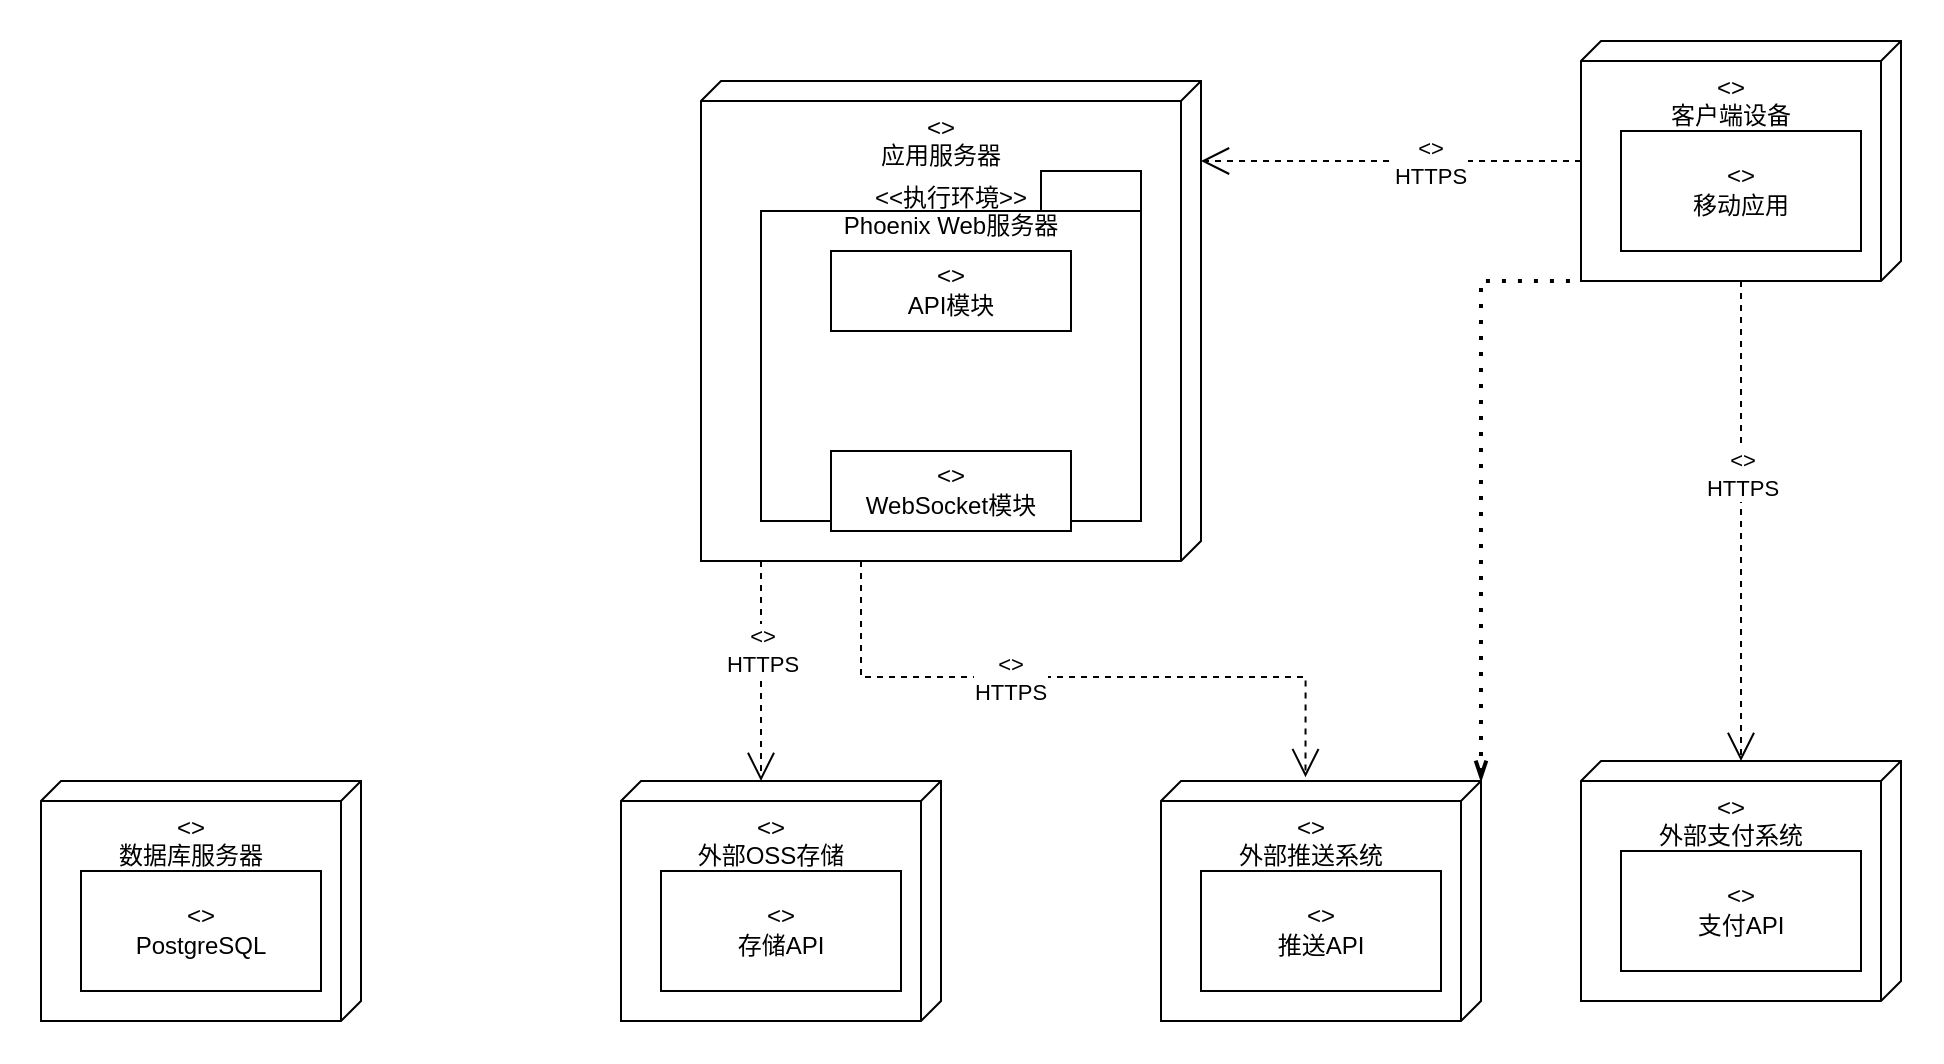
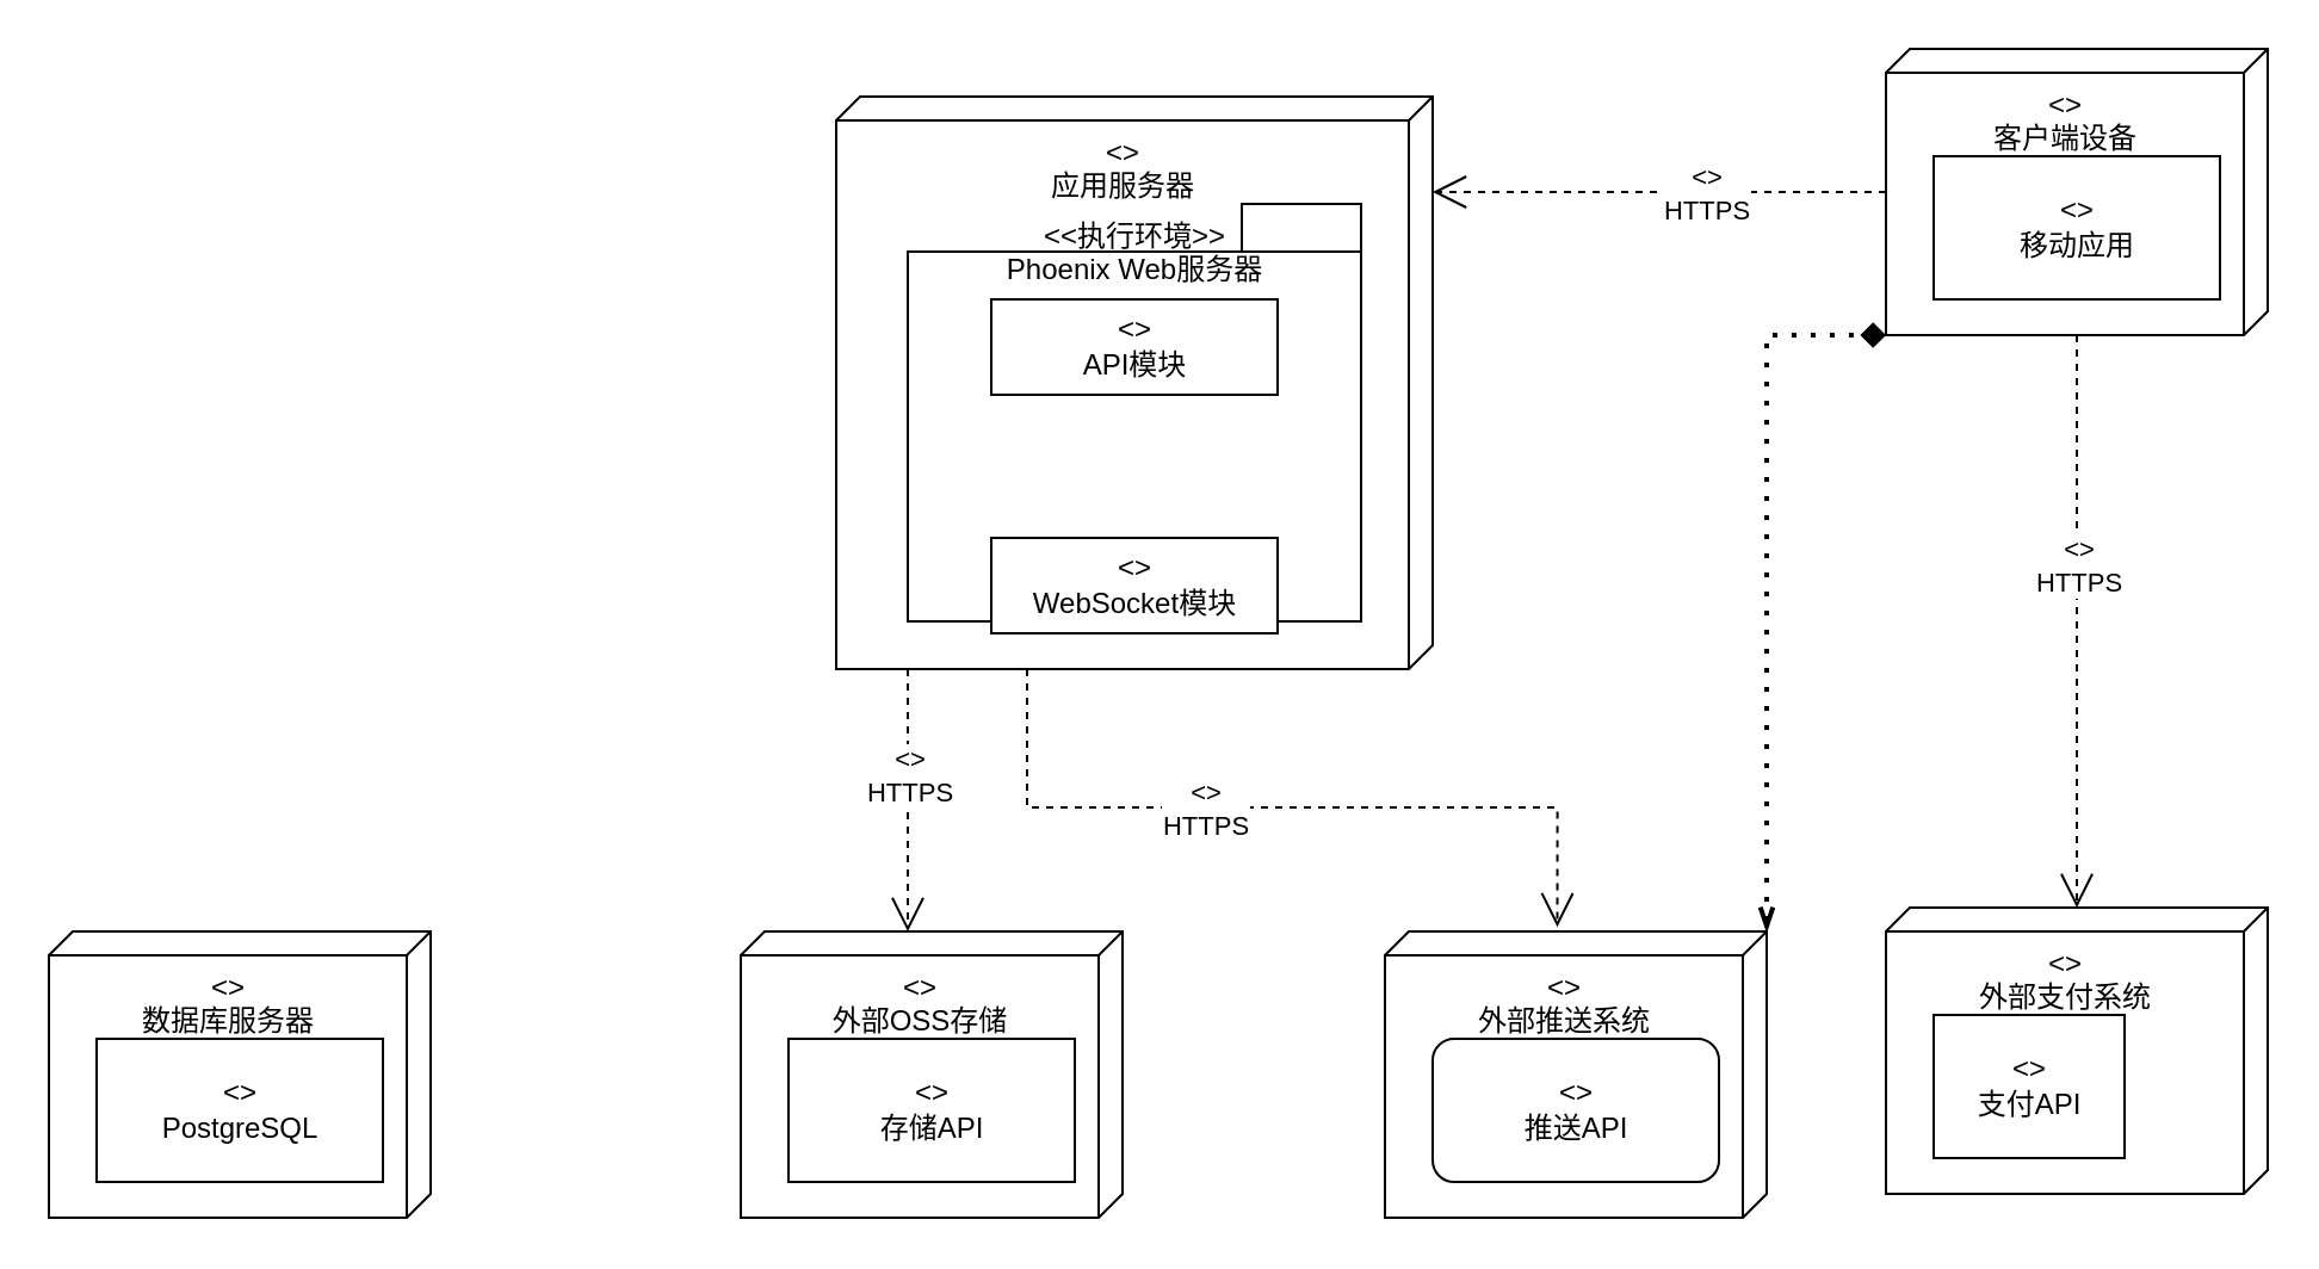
  <mxCell id="0" />
  <mxCell id="1" parent="0" />
  <mxCell id="2" value="&lt;&lt;device&gt;&gt;&#10;客户端设备" style="verticalAlign=top;align=center;shape=cube;size=10;direction=south;fontStyle=0;html=1;boundedLbl=1;recursiveResize=0;" parent="1" vertex="1"><mxGeometry x="790" y="20" width="160" height="120" as="geometry" /></mxCell>
  <mxCell id="3" value="&lt;&lt;component&gt;&gt;&#10;移动应用" style="html=1;dropTarget=0;strokeWidth=1;" parent="2" vertex="1"><mxGeometry x="20" y="45" width="120" height="60" as="geometry" /></mxCell>
  <mxCell id="4" value="&lt;&lt;device&gt;&gt;&#10;应用服务器" style="verticalAlign=top;align=center;shape=cube;size=10;direction=south;fontStyle=0;html=1;boundedLbl=1;recursiveResize=0;" parent="1" vertex="1"><mxGeometry x="350" y="40" width="250" height="240" as="geometry" /></mxCell>
  <mxCell id="5" value="&lt;&lt;执行环境&gt;&gt;&#10;Phoenix Web服务器" style="verticalAlign=top;align=center;shape=folder;fontStyle=0;tabWidth=50;tabHeight=20;html=1;strokeWidth=1;" parent="4" vertex="1"><mxGeometry x="30" y="45" width="190" height="175" as="geometry" /></mxCell>
  <mxCell id="6" value="&lt;&lt;component&gt;&gt;&#10;API模块" style="html=1;dropTarget=0;strokeWidth=1;" parent="5" vertex="1"><mxGeometry x="35" y="40" width="120" height="40" as="geometry" /></mxCell>
  <mxCell id="7" value="&lt;&lt;component&gt;&gt;&#10;WebSocket模块" style="html=1;dropTarget=0;strokeWidth=1;" parent="5" vertex="1"><mxGeometry x="35" y="140" width="120" height="40" as="geometry" /></mxCell>
  <mxCell id="8" value="&lt;&lt;device&gt;&gt;&#10;数据库服务器" style="verticalAlign=top;align=center;shape=cube;size=10;direction=south;fontStyle=0;html=1;boundedLbl=1;recursiveResize=0;" parent="1" vertex="1"><mxGeometry x="20" y="390" width="160" height="120" as="geometry" /></mxCell>
  <mxCell id="9" value="&lt;&lt;component&gt;&gt;&#10;PostgreSQL" style="html=1;dropTarget=0;strokeWidth=1;" parent="8" vertex="1"><mxGeometry x="20" y="45" width="120" height="60" as="geometry" /></mxCell>
  <mxCell id="10" value="&lt;&lt;device&gt;&gt;&#10;外部支付系统" style="verticalAlign=top;align=center;shape=cube;size=10;direction=south;fontStyle=0;html=1;boundedLbl=1;recursiveResize=0;" parent="1" vertex="1"><mxGeometry x="790" y="380" width="160" height="120" as="geometry" /></mxCell>
- <mxCell id="11" value="&lt;&lt;component&gt;&gt;&#10;支付API" style="html=1;dropTarget=0;strokeWidth=1;" parent="10" vertex="1"><mxGeometry x="20" y="45" width="120" height="60" as="geometry" /></mxCell>
+ <mxCell id="11" value="&lt;&lt;component&gt;&gt;&#10;支付API" style="html=1;dropTarget=0;strokeWidth=1;" parent="10" vertex="1"><mxGeometry x="20" y="45" width="80" height="60" as="geometry" /></mxCell>
  <mxCell id="12" value="&lt;&lt;device&gt;&gt;&#10;外部推送系统" style="verticalAlign=top;align=center;shape=cube;size=10;direction=south;fontStyle=0;html=1;boundedLbl=1;recursiveResize=0;" parent="1" vertex="1"><mxGeometry x="580" y="390" width="160" height="120" as="geometry" /></mxCell>
- <mxCell id="13" value="&lt;&lt;component&gt;&gt;&#10;推送API" style="html=1;dropTarget=0;strokeWidth=1;" parent="12" vertex="1"><mxGeometry x="20" y="45" width="120" height="60" as="geometry" /></mxCell>
+ <mxCell id="13" value="&lt;&lt;component&gt;&gt;&#10;推送API" style="html=1;dropTarget=0;strokeWidth=1;rounded=1;" parent="12" vertex="1"><mxGeometry x="20" y="45" width="120" height="60" as="geometry" /></mxCell>
  <mxCell id="14" value="&lt;&lt;device&gt;&gt;&#10;外部OSS存储" style="verticalAlign=top;align=center;shape=cube;size=10;direction=south;fontStyle=0;html=1;boundedLbl=1;recursiveResize=0;" parent="1" vertex="1"><mxGeometry x="310" y="390" width="160" height="120" as="geometry" /></mxCell>
  <mxCell id="15" value="&lt;&lt;component&gt;&gt;&#10;存储API" style="html=1;dropTarget=0;strokeWidth=1;" parent="14" vertex="1"><mxGeometry x="20" y="45" width="120" height="60" as="geometry" /></mxCell>
  <mxCell id="16" style="edgeStyle=orthogonalEdgeStyle;rounded=0;orthogonalLoop=1;jettySize=auto;html=1;exitX=0.5;exitY=1;exitDx=0;exitDy=0;endArrow=open;endSize=12;strokeWidth=1;dashed=1;" parent="1" source="2" edge="1"><mxGeometry relative="1" as="geometry"><Array as="points"><mxPoint x="600" y="80" /></Array><mxPoint x="600" y="80" as="targetPoint" /></mxGeometry></mxCell>
  <mxCell id="17" value="&lt;&lt;protocol&gt;&gt;&#10;HTTPS" style="edgeLabel;html=1;align=center;verticalAlign=middle;resizable=0;points=[];" parent="16" vertex="1" connectable="0"><mxGeometry x="-0.2" relative="1" as="geometry"><mxPoint as="offset" /></mxGeometry></mxCell>
  <mxCell id="18" style="edgeStyle=orthogonalEdgeStyle;rounded=0;orthogonalLoop=1;jettySize=auto;html=1;exitX=0;exitY=0;exitDx=240;exitDy=130;entryX=0;entryY=0.5;entryDx=0;entryDy=0;endArrow=open;endSize=12;strokeWidth=1;dashed=1;exitPerimeter=0;" parent="1" edge="1"><mxGeometry relative="1" as="geometry"><mxPoint x="430" y="280" as="sourcePoint" /><mxPoint x="652.25" y="388.08" as="targetPoint" /><Array as="points"><mxPoint x="430" y="338" /><mxPoint x="652" y="338" /></Array></mxGeometry></mxCell>
  <mxCell id="19" value="&lt;&lt;protocol&gt;&gt;&#10;HTTPS" style="edgeLabel;html=1;align=center;verticalAlign=middle;resizable=0;points=[];" parent="18" vertex="1" connectable="0"><mxGeometry x="-0.2" relative="1" as="geometry"><mxPoint as="offset" /></mxGeometry></mxCell>
  <mxCell id="20" style="edgeStyle=orthogonalEdgeStyle;rounded=0;orthogonalLoop=1;jettySize=auto;html=1;exitX=1;exitY=0.75;exitDx=0;exitDy=0;endArrow=open;endSize=12;strokeWidth=1;dashed=1;" parent="1" edge="1"><mxGeometry relative="1" as="geometry"><mxPoint x="380" y="280" as="sourcePoint" /><mxPoint x="380" y="390" as="targetPoint" /><Array as="points"><mxPoint x="380" y="390" /></Array></mxGeometry></mxCell>
  <mxCell id="21" value="&lt;&lt;protocol&gt;&gt;&#10;HTTPS" style="edgeLabel;html=1;align=center;verticalAlign=middle;resizable=0;points=[];" parent="20" vertex="1" connectable="0"><mxGeometry x="-0.2" relative="1" as="geometry"><mxPoint as="offset" /></mxGeometry></mxCell>
  <mxCell id="22" style="edgeStyle=orthogonalEdgeStyle;rounded=0;orthogonalLoop=1;jettySize=auto;html=1;exitX=1;exitY=0.5;exitDx=0;exitDy=0;entryX=0;entryY=0.5;entryDx=0;entryDy=0;endArrow=open;endSize=12;strokeWidth=1;dashed=1;" parent="1" source="2" target="10" edge="1"><mxGeometry relative="1" as="geometry"><Array as="points"><mxPoint x="870" y="230" /><mxPoint x="870" y="230" /></Array></mxGeometry></mxCell>
  <mxCell id="23" value="&lt;&lt;protocol&gt;&gt;&#10;HTTPS" style="edgeLabel;html=1;align=center;verticalAlign=middle;resizable=0;points=[];" parent="22" vertex="1" connectable="0"><mxGeometry x="-0.2" relative="1" as="geometry"><mxPoint as="offset" /></mxGeometry></mxCell>
- <mxCell id="24" value="" style="endArrow=none;dashed=1;html=1;dashPattern=1 3;strokeWidth=2;rounded=0;entryX=1;entryY=1;entryDx=0;entryDy=0;entryPerimeter=0;exitX=0;exitY=0;exitDx=0;exitDy=0;exitPerimeter=0;startArrow=openThin;startFill=0;" parent="1" source="12" target="2" edge="1"><mxGeometry width="50" height="50" relative="1" as="geometry"><mxPoint x="710" y="290" as="sourcePoint" /><mxPoint x="760" y="240" as="targetPoint" /><Array as="points"><mxPoint x="740" y="140" /></Array></mxGeometry></mxCell>
+ <mxCell id="24" value="" style="endArrow=diamond;dashed=1;html=1;dashPattern=1 3;strokeWidth=2;rounded=0;entryX=1;entryY=1;entryDx=0;entryDy=0;entryPerimeter=0;exitX=0;exitY=0;exitDx=0;exitDy=0;exitPerimeter=0;startArrow=openThin;startFill=0;" parent="1" source="12" target="2" edge="1"><mxGeometry width="50" height="50" relative="1" as="geometry"><mxPoint x="710" y="290" as="sourcePoint" /><mxPoint x="760" y="240" as="targetPoint" /><Array as="points"><mxPoint x="740" y="140" /></Array></mxGeometry></mxCell>
